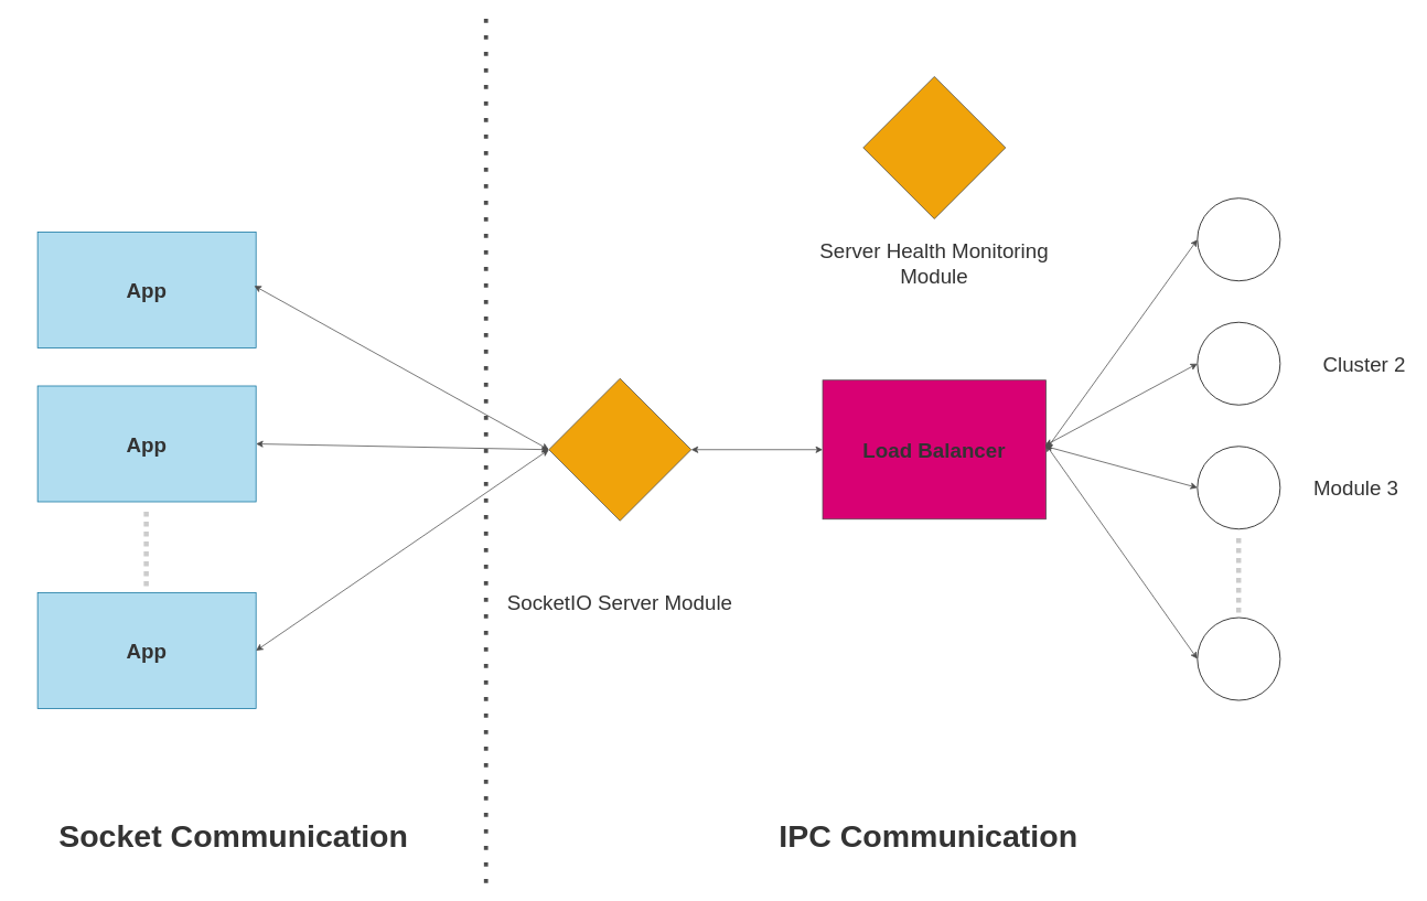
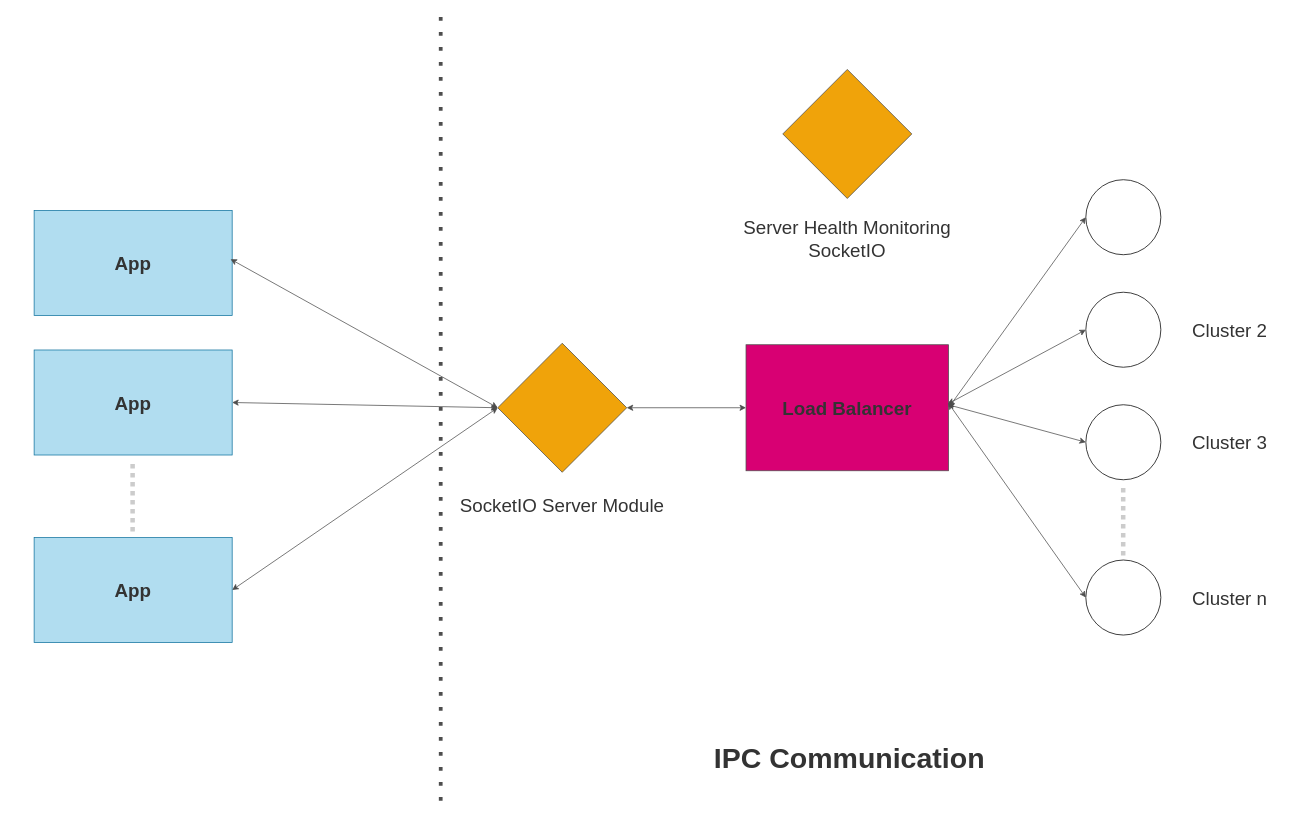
  <mxCell id="0" />
  <mxCell id="1" parent="0" />
  <mxCell id="2" value="&lt;font color=&quot;#333333&quot; style=&quot;font-size: 25px;&quot;&gt;&lt;b&gt;App&lt;/b&gt;&lt;/font&gt;" style="rounded=0;whiteSpace=wrap;html=1;fillColor=#b1ddf0;strokeColor=#10739e;" parent="1" vertex="1"><mxGeometry x="45" y="280" width="264" height="140" as="geometry" /></mxCell>
  <mxCell id="3" value="&lt;b style=&quot;color: rgb(51, 51, 51); font-size: 25px;&quot;&gt;App&lt;/b&gt;" style="rounded=0;whiteSpace=wrap;html=1;fillColor=#b1ddf0;strokeColor=#10739e;" parent="1" vertex="1"><mxGeometry x="45" y="466" width="264" height="140" as="geometry" /></mxCell>
  <mxCell id="4" value="&lt;b style=&quot;color: rgb(51, 51, 51); font-size: 25px;&quot;&gt;App&lt;/b&gt;" style="rounded=0;whiteSpace=wrap;html=1;fillColor=#b1ddf0;strokeColor=#10739e;" parent="1" vertex="1"><mxGeometry x="45" y="716" width="264" height="140" as="geometry" /></mxCell>
  <mxCell id="5" value="" style="endArrow=none;html=1;strokeWidth=6;strokeColor=#CCCCCC;dashed=1;dashPattern=1 1;rounded=1;targetPerimeterSpacing=0;sourcePerimeterSpacing=0;endSize=6;" parent="1" edge="1"><mxGeometry width="50" height="50" relative="1" as="geometry"><mxPoint x="176.29" y="708" as="sourcePoint" /><mxPoint x="176.29" y="613" as="targetPoint" /></mxGeometry></mxCell>
  <mxCell id="6" value="&lt;b style=&quot;color: rgb(51, 51, 51); font-size: 25px;&quot;&gt;Load Balancer&lt;/b&gt;" style="whiteSpace=wrap;html=1;fillColor=#d80073;strokeColor=#4D4D4D;fontColor=#ffffff;rounded=0;" parent="1" vertex="1"><mxGeometry x="994" y="459" width="270" height="168" as="geometry" /></mxCell>
  <mxCell id="7" value="" style="ellipse;whiteSpace=wrap;html=1;aspect=fixed;fontSize=25;fontColor=#333333;" parent="1" vertex="1"><mxGeometry x="1447" y="239" width="100" height="100" as="geometry" /></mxCell>
  <mxCell id="8" value="" style="ellipse;whiteSpace=wrap;html=1;aspect=fixed;fontSize=25;fontColor=#333333;" parent="1" vertex="1"><mxGeometry x="1447" y="389" width="100" height="100" as="geometry" /></mxCell>
  <mxCell id="9" value="" style="ellipse;whiteSpace=wrap;html=1;aspect=fixed;fontSize=25;fontColor=#333333;" parent="1" vertex="1"><mxGeometry x="1447" y="539" width="100" height="100" as="geometry" /></mxCell>
  <mxCell id="10" value="" style="ellipse;whiteSpace=wrap;html=1;aspect=fixed;fontSize=25;fontColor=#333333;" parent="1" vertex="1"><mxGeometry x="1447" y="746" width="100" height="100" as="geometry" /></mxCell>
  <mxCell id="11" value="" style="endArrow=none;html=1;strokeWidth=6;strokeColor=#CCCCCC;dashed=1;dashPattern=1 1;rounded=1;targetPerimeterSpacing=0;sourcePerimeterSpacing=0;endSize=6;" parent="1" edge="1"><mxGeometry width="50" height="50" relative="1" as="geometry"><mxPoint x="1496.81" y="740" as="sourcePoint" /><mxPoint x="1496.81" y="645" as="targetPoint" /></mxGeometry></mxCell>
- <mxCell id="12" value="Cluster 2" style="text;html=1;strokeColor=none;fillColor=none;align=center;verticalAlign=middle;whiteSpace=wrap;rounded=0;fontSize=25;fontColor=#333333;" parent="1" vertex="1"><mxGeometry x="1585" y="419" width="128" height="40" as="geometry" /></mxCell>
- <mxCell id="13" value="Module 3" style="text;html=1;strokeColor=none;fillColor=none;align=center;verticalAlign=middle;whiteSpace=wrap;rounded=0;fontSize=25;fontColor=#333333;" parent="1" vertex="1"><mxGeometry x="1575" y="569" width="128" height="40" as="geometry" /></mxCell>
+ <mxCell id="12" value="Cluster 2" style="text;html=1;strokeColor=none;fillColor=none;align=center;verticalAlign=middle;whiteSpace=wrap;rounded=0;fontSize=25;fontColor=#333333;" parent="1" vertex="1"><mxGeometry x="1575" y="419" width="128" height="40" as="geometry" /></mxCell>
+ <mxCell id="13" value="Cluster 3" style="text;html=1;strokeColor=none;fillColor=none;align=center;verticalAlign=middle;whiteSpace=wrap;rounded=0;fontSize=25;fontColor=#333333;" parent="1" vertex="1"><mxGeometry x="1575" y="569" width="128" height="40" as="geometry" /></mxCell>
+ <mxCell id="14" value="Cluster n" style="text;html=1;strokeColor=none;fillColor=none;align=center;verticalAlign=middle;whiteSpace=wrap;rounded=0;fontSize=25;fontColor=#333333;" parent="1" vertex="1"><mxGeometry x="1575" y="776" width="128" height="40" as="geometry" /></mxCell>
  <mxCell id="15" value="" style="rhombus;whiteSpace=wrap;html=1;fontSize=25;fontColor=#000000;fillColor=#f0a30a;strokeColor=#4D4D4D;" parent="1" vertex="1"><mxGeometry x="663" y="457" width="172" height="172" as="geometry" /></mxCell>
- <mxCell id="16" value="SocketIO Server Module" style="text;html=1;strokeColor=none;fillColor=none;align=center;verticalAlign=middle;whiteSpace=wrap;rounded=0;fontSize=25;fontColor=#333333;" parent="1" vertex="1"><mxGeometry x="599" y="707" width="300" height="40" as="geometry" /></mxCell>
+ <mxCell id="16" value="SocketIO Server Module" style="text;html=1;strokeColor=none;fillColor=none;align=center;verticalAlign=middle;whiteSpace=wrap;rounded=0;fontSize=25;fontColor=#333333;" parent="1" vertex="1"><mxGeometry x="599" y="652" width="300" height="40" as="geometry" /></mxCell>
  <mxCell id="17" value="" style="rhombus;whiteSpace=wrap;html=1;fontSize=25;fontColor=#000000;fillColor=#f0a30a;strokeColor=#4D4D4D;" vertex="1" parent="1"><mxGeometry x="1043" y="92" width="172" height="172" as="geometry" /></mxCell>
- <mxCell id="18" value="Server Health Monitoring Module" style="text;html=1;strokeColor=none;fillColor=none;align=center;verticalAlign=middle;whiteSpace=wrap;rounded=0;fontSize=25;fontColor=#333333;" vertex="1" parent="1"><mxGeometry x="979" y="280" width="300" height="74" as="geometry" /></mxCell>
+ <mxCell id="18" value="Server Health Monitoring SocketIO" style="text;html=1;strokeColor=none;fillColor=none;align=center;verticalAlign=middle;whiteSpace=wrap;rounded=0;fontSize=25;fontColor=#333333;" vertex="1" parent="1"><mxGeometry x="979" y="280" width="300" height="74" as="geometry" /></mxCell>
  <mxCell id="19" value="" style="endArrow=classic;startArrow=classic;html=1;fillColor=#fa6800;strokeColor=#4D4D4D;exitX=0.992;exitY=0.464;exitDx=0;exitDy=0;exitPerimeter=0;entryX=0;entryY=0.5;entryDx=0;entryDy=0;" edge="1" parent="1" source="2" target="15"><mxGeometry width="50" height="50" relative="1" as="geometry"><mxPoint x="471" y="470" as="sourcePoint" /><mxPoint x="521" y="420" as="targetPoint" /></mxGeometry></mxCell>
  <mxCell id="20" value="" style="endArrow=classic;startArrow=classic;html=1;fillColor=#fa6800;strokeColor=#4D4D4D;exitX=1;exitY=0.5;exitDx=0;exitDy=0;entryX=0;entryY=0.5;entryDx=0;entryDy=0;" edge="1" parent="1" source="3" target="15"><mxGeometry width="50" height="50" relative="1" as="geometry"><mxPoint x="316.888" y="354.96" as="sourcePoint" /><mxPoint x="673" y="555" as="targetPoint" /></mxGeometry></mxCell>
  <mxCell id="21" value="" style="endArrow=classic;startArrow=classic;html=1;fillColor=#fa6800;strokeColor=#4D4D4D;exitX=1;exitY=0.5;exitDx=0;exitDy=0;entryX=0;entryY=0.5;entryDx=0;entryDy=0;" edge="1" parent="1" source="4" target="15"><mxGeometry width="50" height="50" relative="1" as="geometry"><mxPoint x="319" y="546" as="sourcePoint" /><mxPoint x="673" y="555" as="targetPoint" /></mxGeometry></mxCell>
  <mxCell id="22" value="" style="endArrow=classic;startArrow=classic;html=1;fillColor=#fa6800;strokeColor=#4D4D4D;exitX=1;exitY=0.5;exitDx=0;exitDy=0;entryX=0;entryY=0.5;entryDx=0;entryDy=0;" edge="1" parent="1" source="15" target="6"><mxGeometry width="50" height="50" relative="1" as="geometry"><mxPoint x="627.998" y="274" as="sourcePoint" /><mxPoint x="984.11" y="474.04" as="targetPoint" /></mxGeometry></mxCell>
  <mxCell id="23" value="" style="endArrow=classic;startArrow=classic;html=1;fillColor=#fa6800;strokeColor=#4D4D4D;exitX=0.999;exitY=0.463;exitDx=0;exitDy=0;entryX=0;entryY=0.5;entryDx=0;entryDy=0;exitPerimeter=0;" edge="1" parent="1" source="6" target="10"><mxGeometry width="50" height="50" relative="1" as="geometry"><mxPoint x="1256" y="762" as="sourcePoint" /><mxPoint x="1415" y="762" as="targetPoint" /></mxGeometry></mxCell>
  <mxCell id="24" value="" style="endArrow=classic;startArrow=classic;html=1;fillColor=#fa6800;strokeColor=#4D4D4D;exitX=0.996;exitY=0.475;exitDx=0;exitDy=0;entryX=0;entryY=0.5;entryDx=0;entryDy=0;exitPerimeter=0;" edge="1" parent="1" source="6" target="9"><mxGeometry width="50" height="50" relative="1" as="geometry"><mxPoint x="1273.73" y="546.784" as="sourcePoint" /><mxPoint x="1457" y="806" as="targetPoint" /></mxGeometry></mxCell>
  <mxCell id="25" value="" style="endArrow=classic;startArrow=classic;html=1;fillColor=#fa6800;strokeColor=#4D4D4D;exitX=0.996;exitY=0.47;exitDx=0;exitDy=0;entryX=0;entryY=0.5;entryDx=0;entryDy=0;exitPerimeter=0;" edge="1" parent="1" source="6" target="8"><mxGeometry width="50" height="50" relative="1" as="geometry"><mxPoint x="1272.92" y="548.8" as="sourcePoint" /><mxPoint x="1457" y="599" as="targetPoint" /></mxGeometry></mxCell>
  <mxCell id="26" value="" style="endArrow=classic;startArrow=classic;html=1;fillColor=#fa6800;strokeColor=#4D4D4D;exitX=1;exitY=0.5;exitDx=0;exitDy=0;entryX=0;entryY=0.5;entryDx=0;entryDy=0;" edge="1" parent="1" source="6" target="7"><mxGeometry width="50" height="50" relative="1" as="geometry"><mxPoint x="1272.92" y="547.96" as="sourcePoint" /><mxPoint x="1457" y="449" as="targetPoint" /></mxGeometry></mxCell>
- <mxCell id="27" value="&lt;font style=&quot;font-size: 38px;&quot;&gt;&lt;b&gt;IPC Communication&lt;/b&gt;&lt;/font&gt;" style="text;html=1;strokeColor=none;fillColor=none;align=center;verticalAlign=middle;whiteSpace=wrap;rounded=0;fontSize=25;fontColor=#333333;" vertex="1" parent="1"><mxGeometry x="860" y="966" width="524" height="90" as="geometry" /></mxCell>
- <mxCell id="28" value="&lt;font style=&quot;font-size: 38px;&quot;&gt;&lt;b&gt;Socket Communication&lt;/b&gt;&lt;/font&gt;" style="text;html=1;strokeColor=none;fillColor=none;align=center;verticalAlign=middle;whiteSpace=wrap;rounded=0;fontSize=25;fontColor=#333333;" vertex="1" parent="1"><mxGeometry x="20" y="966" width="524" height="90" as="geometry" /></mxCell>
+ <mxCell id="27" value="&lt;font style=&quot;font-size: 38px;&quot;&gt;&lt;b&gt;IPC Communication&lt;/b&gt;&lt;/font&gt;" style="text;html=1;strokeColor=none;fillColor=none;align=center;verticalAlign=middle;whiteSpace=wrap;rounded=0;fontSize=25;fontColor=#333333;" vertex="1" parent="1"><mxGeometry x="870" y="966" width="524" height="90" as="geometry" /></mxCell>
  <mxCell id="29" value="" style="endArrow=none;dashed=1;html=1;dashPattern=1 3;strokeWidth=5;strokeColor=#4D4D4D;fontSize=38;" edge="1" parent="1"><mxGeometry width="50" height="50" relative="1" as="geometry"><mxPoint x="587" y="1067" as="sourcePoint" /><mxPoint x="587" y="20" as="targetPoint" /></mxGeometry></mxCell>
